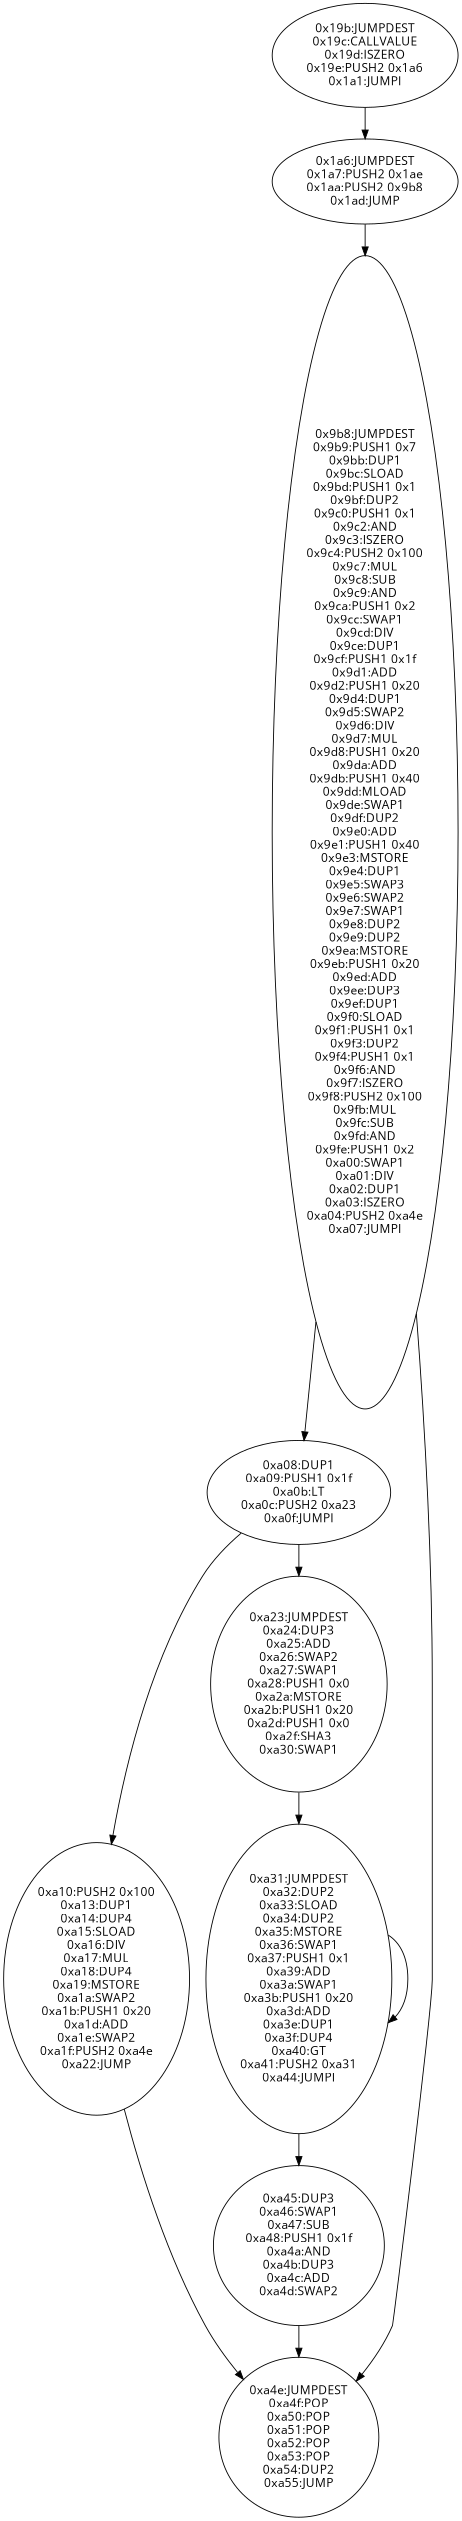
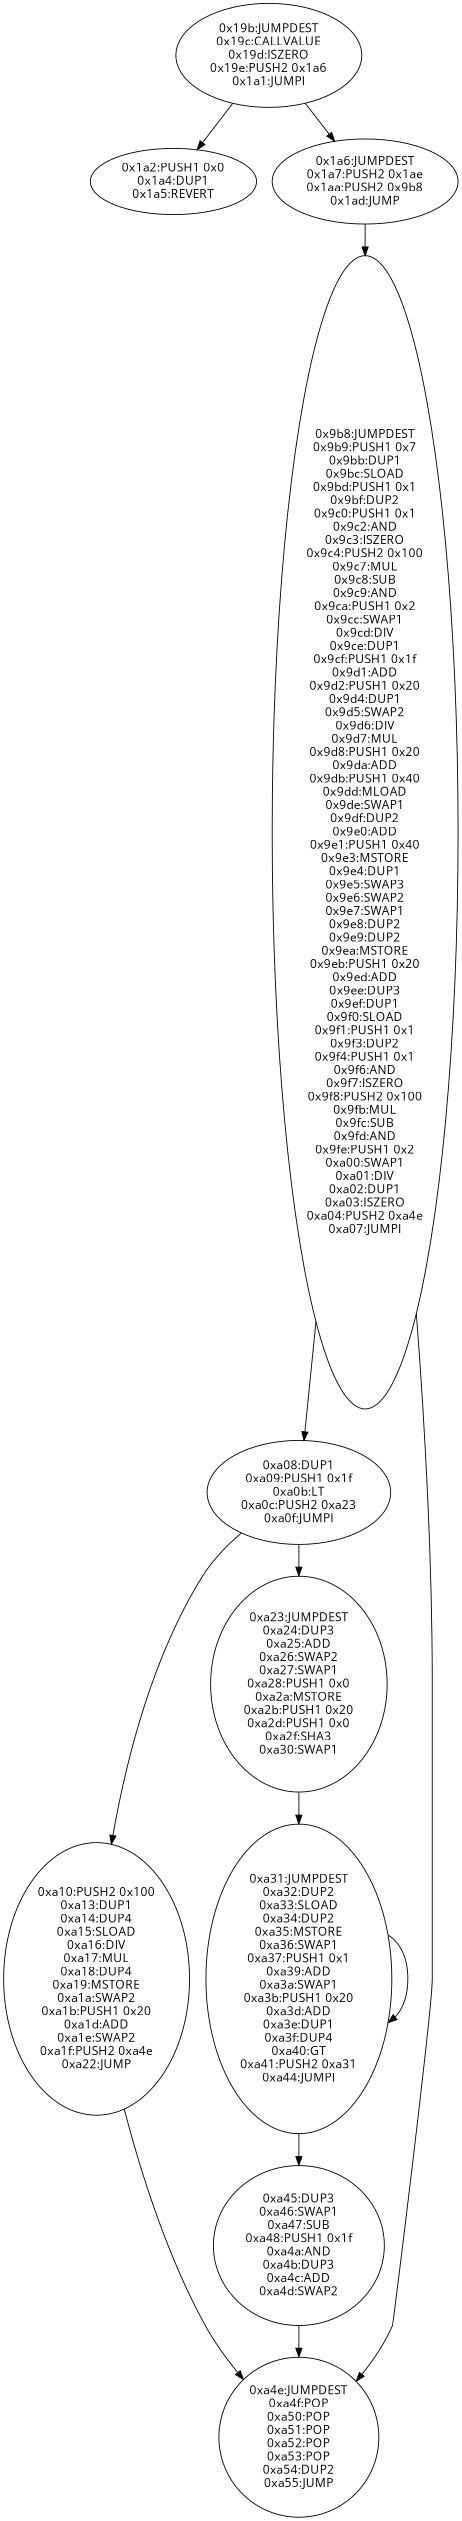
  digraph {
    fontname="Open Sans"
    node [fontname="Open Sans"]
    edge [fontname="Open Sans"]
    n1 [label="0x19b:JUMPDEST\n0x19c:CALLVALUE\n0x19d:ISZERO\n0x19e:PUSH2 0x1a6\n0x1a1:JUMPI"]
+   n2 [label="0x1a2:PUSH1 0x0\n0x1a4:DUP1\n0x1a5:REVERT"]
    n3 [label="0x1a6:JUMPDEST\n0x1a7:PUSH2 0x1ae\n0x1aa:PUSH2 0x9b8\n0x1ad:JUMP"]
    n4 [label="0x9b8:JUMPDEST\n0x9b9:PUSH1 0x7\n0x9bb:DUP1\n0x9bc:SLOAD\n0x9bd:PUSH1 0x1\n0x9bf:DUP2\n0x9c0:PUSH1 0x1\n0x9c2:AND\n0x9c3:ISZERO\n0x9c4:PUSH2 0x100\n0x9c7:MUL\n0x9c8:SUB\n0x9c9:AND\n0x9ca:PUSH1 0x2\n0x9cc:SWAP1\n0x9cd:DIV\n0x9ce:DUP1\n0x9cf:PUSH1 0x1f\n0x9d1:ADD\n0x9d2:PUSH1 0x20\n0x9d4:DUP1\n0x9d5:SWAP2\n0x9d6:DIV\n0x9d7:MUL\n0x9d8:PUSH1 0x20\n0x9da:ADD\n0x9db:PUSH1 0x40\n0x9dd:MLOAD\n0x9de:SWAP1\n0x9df:DUP2\n0x9e0:ADD\n0x9e1:PUSH1 0x40\n0x9e3:MSTORE\n0x9e4:DUP1\n0x9e5:SWAP3\n0x9e6:SWAP2\n0x9e7:SWAP1\n0x9e8:DUP2\n0x9e9:DUP2\n0x9ea:MSTORE\n0x9eb:PUSH1 0x20\n0x9ed:ADD\n0x9ee:DUP3\n0x9ef:DUP1\n0x9f0:SLOAD\n0x9f1:PUSH1 0x1\n0x9f3:DUP2\n0x9f4:PUSH1 0x1\n0x9f6:AND\n0x9f7:ISZERO\n0x9f8:PUSH2 0x100\n0x9fb:MUL\n0x9fc:SUB\n0x9fd:AND\n0x9fe:PUSH1 0x2\n0xa00:SWAP1\n0xa01:DIV\n0xa02:DUP1\n0xa03:ISZERO\n0xa04:PUSH2 0xa4e\n0xa07:JUMPI"]
    n5 [label="0xa08:DUP1\n0xa09:PUSH1 0x1f\n0xa0b:LT\n0xa0c:PUSH2 0xa23\n0xa0f:JUMPI"]
    n6 [label="0xa4e:JUMPDEST\n0xa4f:POP\n0xa50:POP\n0xa51:POP\n0xa52:POP\n0xa53:POP\n0xa54:DUP2\n0xa55:JUMP"]
    n7 [label="0xa10:PUSH2 0x100\n0xa13:DUP1\n0xa14:DUP4\n0xa15:SLOAD\n0xa16:DIV\n0xa17:MUL\n0xa18:DUP4\n0xa19:MSTORE\n0xa1a:SWAP2\n0xa1b:PUSH1 0x20\n0xa1d:ADD\n0xa1e:SWAP2\n0xa1f:PUSH2 0xa4e\n0xa22:JUMP"]
    n8 [label="0xa23:JUMPDEST\n0xa24:DUP3\n0xa25:ADD\n0xa26:SWAP2\n0xa27:SWAP1\n0xa28:PUSH1 0x0\n0xa2a:MSTORE\n0xa2b:PUSH1 0x20\n0xa2d:PUSH1 0x0\n0xa2f:SHA3\n0xa30:SWAP1"]
    n9 [label="0xa31:JUMPDEST\n0xa32:DUP2\n0xa33:SLOAD\n0xa34:DUP2\n0xa35:MSTORE\n0xa36:SWAP1\n0xa37:PUSH1 0x1\n0xa39:ADD\n0xa3a:SWAP1\n0xa3b:PUSH1 0x20\n0xa3d:ADD\n0xa3e:DUP1\n0xa3f:DUP4\n0xa40:GT\n0xa41:PUSH2 0xa31\n0xa44:JUMPI"]
    n10 [label="0xa45:DUP3\n0xa46:SWAP1\n0xa47:SUB\n0xa48:PUSH1 0x1f\n0xa4a:AND\n0xa4b:DUP3\n0xa4c:ADD\n0xa4d:SWAP2"]
+   n1 -> n2
    n1 -> n3
    n3 -> n4
    n4 -> n5
    n4 -> n6
    n5 -> n7
    n5 -> n8
    n7 -> n6
    n8 -> n9
    n9 -> n9
    n9 -> n10
    n10 -> n6
  }
